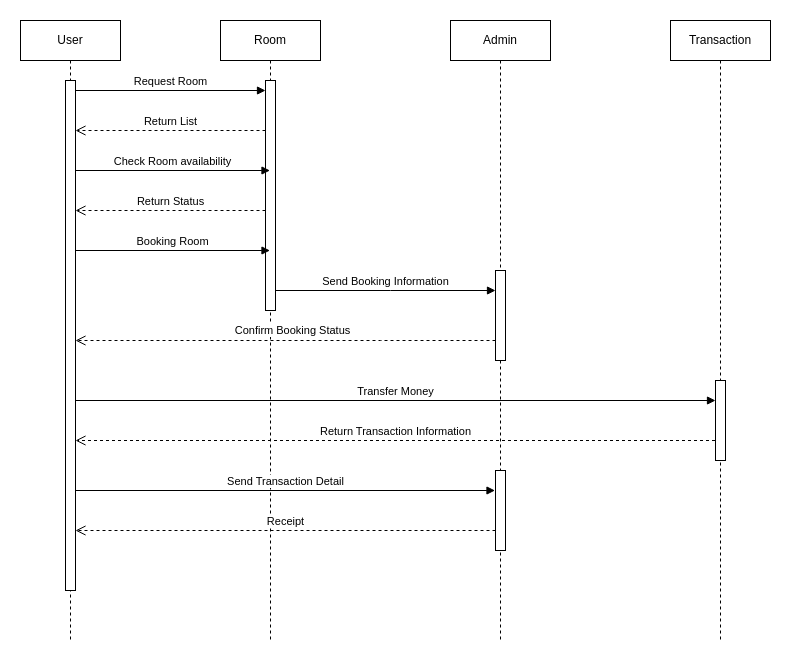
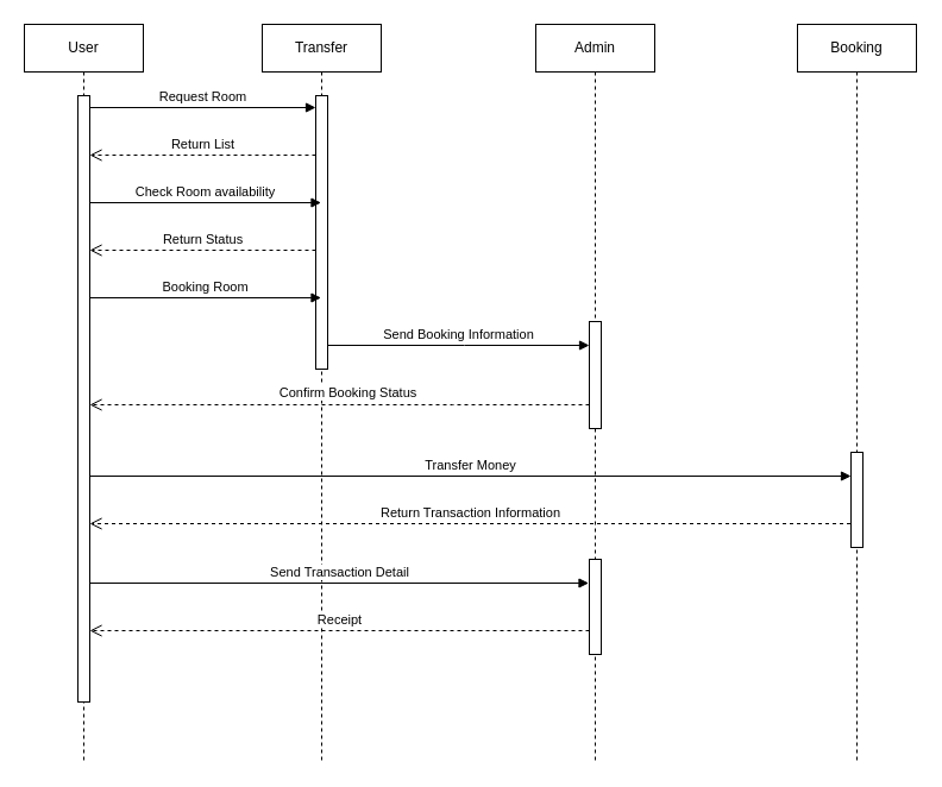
  <mxCell id="0" />
  <mxCell id="1" parent="0" />
- <mxCell id="2" value="Room" style="shape=umlLifeline;perimeter=lifelinePerimeter;whiteSpace=wrap;html=1;container=1;dropTarget=0;collapsible=0;recursiveResize=0;outlineConnect=0;portConstraint=eastwest;newEdgeStyle={&quot;curved&quot;:0,&quot;rounded&quot;:0};" vertex="1" parent="1"><mxGeometry x="220" y="20" width="100" height="620" as="geometry" /></mxCell>
+ <mxCell id="2" value="Transfer" style="shape=umlLifeline;perimeter=lifelinePerimeter;whiteSpace=wrap;html=1;container=1;dropTarget=0;collapsible=0;recursiveResize=0;outlineConnect=0;portConstraint=eastwest;newEdgeStyle={&quot;curved&quot;:0,&quot;rounded&quot;:0};" vertex="1" parent="1"><mxGeometry x="220" y="20" width="100" height="620" as="geometry" /></mxCell>
  <mxCell id="3" value="" style="html=1;points=[[0,0,0,0,5],[0,1,0,0,-5],[1,0,0,0,5],[1,1,0,0,-5]];perimeter=orthogonalPerimeter;outlineConnect=0;targetShapes=umlLifeline;portConstraint=eastwest;newEdgeStyle={&quot;curved&quot;:0,&quot;rounded&quot;:0};" vertex="1" parent="2"><mxGeometry x="45" y="60" width="10" height="230" as="geometry" /></mxCell>
  <mxCell id="4" value="User" style="shape=umlLifeline;perimeter=lifelinePerimeter;whiteSpace=wrap;html=1;container=1;dropTarget=0;collapsible=0;recursiveResize=0;outlineConnect=0;portConstraint=eastwest;newEdgeStyle={&quot;curved&quot;:0,&quot;rounded&quot;:0};" vertex="1" parent="1"><mxGeometry x="20" y="20" width="100" height="620" as="geometry" /></mxCell>
  <mxCell id="5" value="" style="html=1;points=[[0,0,0,0,5],[0,1,0,0,-5],[1,0,0,0,5],[1,1,0,0,-5]];perimeter=orthogonalPerimeter;outlineConnect=0;targetShapes=umlLifeline;portConstraint=eastwest;newEdgeStyle={&quot;curved&quot;:0,&quot;rounded&quot;:0};" vertex="1" parent="4"><mxGeometry x="45" y="60" width="10" height="510" as="geometry" /></mxCell>
  <mxCell id="6" value="Admin" style="shape=umlLifeline;perimeter=lifelinePerimeter;whiteSpace=wrap;html=1;container=1;dropTarget=0;collapsible=0;recursiveResize=0;outlineConnect=0;portConstraint=eastwest;newEdgeStyle={&quot;curved&quot;:0,&quot;rounded&quot;:0};" vertex="1" parent="1"><mxGeometry x="450" y="20" width="100" height="620" as="geometry" /></mxCell>
  <mxCell id="7" value="" style="html=1;points=[[0,0,0,0,5],[0,1,0,0,-5],[1,0,0,0,5],[1,1,0,0,-5]];perimeter=orthogonalPerimeter;outlineConnect=0;targetShapes=umlLifeline;portConstraint=eastwest;newEdgeStyle={&quot;curved&quot;:0,&quot;rounded&quot;:0};" vertex="1" parent="6"><mxGeometry x="45" y="250" width="10" height="90" as="geometry" /></mxCell>
  <mxCell id="8" value="" style="html=1;points=[[0,0,0,0,5],[0,1,0,0,-5],[1,0,0,0,5],[1,1,0,0,-5]];perimeter=orthogonalPerimeter;outlineConnect=0;targetShapes=umlLifeline;portConstraint=eastwest;newEdgeStyle={&quot;curved&quot;:0,&quot;rounded&quot;:0};" vertex="1" parent="6"><mxGeometry x="45" y="450" width="10" height="80" as="geometry" /></mxCell>
- <mxCell id="9" value="Transaction" style="shape=umlLifeline;perimeter=lifelinePerimeter;whiteSpace=wrap;html=1;container=1;dropTarget=0;collapsible=0;recursiveResize=0;outlineConnect=0;portConstraint=eastwest;newEdgeStyle={&quot;curved&quot;:0,&quot;rounded&quot;:0};" vertex="1" parent="1"><mxGeometry x="670" y="20" width="100" height="620" as="geometry" /></mxCell>
+ <mxCell id="9" value="Booking" style="shape=umlLifeline;perimeter=lifelinePerimeter;whiteSpace=wrap;html=1;container=1;dropTarget=0;collapsible=0;recursiveResize=0;outlineConnect=0;portConstraint=eastwest;newEdgeStyle={&quot;curved&quot;:0,&quot;rounded&quot;:0};" vertex="1" parent="1"><mxGeometry x="670" y="20" width="100" height="620" as="geometry" /></mxCell>
  <mxCell id="10" value="" style="html=1;points=[[0,0,0,0,5],[0,1,0,0,-5],[1,0,0,0,5],[1,1,0,0,-5]];perimeter=orthogonalPerimeter;outlineConnect=0;targetShapes=umlLifeline;portConstraint=eastwest;newEdgeStyle={&quot;curved&quot;:0,&quot;rounded&quot;:0};" vertex="1" parent="9"><mxGeometry x="45" y="360" width="10" height="80" as="geometry" /></mxCell>
  <mxCell id="11" value="Request Room" style="html=1;verticalAlign=bottom;endArrow=block;curved=0;rounded=0;entryX=0;entryY=0;entryDx=0;entryDy=5;entryPerimeter=0;exitX=1;exitY=0;exitDx=0;exitDy=5;exitPerimeter=0;" edge="1" parent="1"><mxGeometry width="80" relative="1" as="geometry"><mxPoint x="75" y="90" as="sourcePoint" /><mxPoint x="265" y="90" as="targetPoint" /><mxPoint as="offset" /></mxGeometry></mxCell>
  <mxCell id="12" value="Return List" style="html=1;verticalAlign=bottom;endArrow=open;dashed=1;endSize=8;curved=0;rounded=0;" edge="1" parent="1"><mxGeometry relative="1" as="geometry"><mxPoint x="265" y="130" as="sourcePoint" /><mxPoint x="75" y="130" as="targetPoint" /><mxPoint as="offset" /></mxGeometry></mxCell>
  <mxCell id="13" value="Check Room availability" style="html=1;verticalAlign=bottom;endArrow=block;curved=0;rounded=0;" edge="1" parent="1"><mxGeometry width="80" relative="1" as="geometry"><mxPoint x="75" y="170" as="sourcePoint" /><mxPoint x="269.5" y="170" as="targetPoint" /></mxGeometry></mxCell>
  <mxCell id="14" value="Return Status" style="html=1;verticalAlign=bottom;endArrow=open;dashed=1;endSize=8;curved=0;rounded=0;" edge="1" parent="1"><mxGeometry relative="1" as="geometry"><mxPoint x="265" y="210" as="sourcePoint" /><mxPoint x="75" y="210" as="targetPoint" /></mxGeometry></mxCell>
  <mxCell id="15" value="Booking Room" style="html=1;verticalAlign=bottom;endArrow=block;curved=0;rounded=0;" edge="1" parent="1"><mxGeometry width="80" relative="1" as="geometry"><mxPoint x="75" y="250" as="sourcePoint" /><mxPoint x="269.5" y="250" as="targetPoint" /></mxGeometry></mxCell>
  <mxCell id="16" value="Send Booking Information" style="html=1;verticalAlign=bottom;endArrow=block;curved=0;rounded=0;" edge="1" parent="1" source="3" target="7"><mxGeometry width="80" relative="1" as="geometry"><mxPoint x="330" y="290" as="sourcePoint" /><mxPoint x="420" y="290" as="targetPoint" /><Array as="points"><mxPoint x="390" y="290" /></Array><mxPoint as="offset" /></mxGeometry></mxCell>
  <mxCell id="17" value="" style="html=1;verticalAlign=bottom;endArrow=open;dashed=1;endSize=8;curved=0;rounded=0;" edge="1" parent="1" source="7" target="5"><mxGeometry x="-0.051" y="-10" relative="1" as="geometry"><mxPoint x="490" y="340" as="sourcePoint" /><mxPoint x="80" y="340" as="targetPoint" /><Array as="points"><mxPoint x="380" y="340" /></Array><mxPoint as="offset" /></mxGeometry></mxCell>
  <mxCell id="18" value="Confirm Booking Status" style="edgeLabel;html=1;align=center;verticalAlign=middle;resizable=0;points=[];" vertex="1" connectable="0" parent="17"><mxGeometry x="-0.03" y="-11" relative="1" as="geometry"><mxPoint as="offset" /></mxGeometry></mxCell>
  <mxCell id="19" value="Transfer Money" style="html=1;verticalAlign=bottom;endArrow=block;curved=0;rounded=0;" edge="1" parent="1"><mxGeometry width="80" relative="1" as="geometry"><mxPoint x="75" y="400" as="sourcePoint" /><mxPoint x="715" y="400" as="targetPoint" /></mxGeometry></mxCell>
  <mxCell id="20" value="Return Transaction Information" style="html=1;verticalAlign=bottom;endArrow=open;dashed=1;endSize=8;curved=0;rounded=0;" edge="1" parent="1" target="5"><mxGeometry relative="1" as="geometry"><mxPoint x="714.5" y="440" as="sourcePoint" /><mxPoint x="120" y="440" as="targetPoint" /></mxGeometry></mxCell>
  <mxCell id="21" value="Send Transaction Detail" style="html=1;verticalAlign=bottom;endArrow=block;curved=0;rounded=0;" edge="1" parent="1" source="5"><mxGeometry width="80" relative="1" as="geometry"><mxPoint x="90" y="490" as="sourcePoint" /><mxPoint x="494.5" y="490" as="targetPoint" /></mxGeometry></mxCell>
  <mxCell id="22" value="Receipt" style="html=1;verticalAlign=bottom;endArrow=open;dashed=1;endSize=8;curved=0;rounded=0;" edge="1" parent="1"><mxGeometry relative="1" as="geometry"><mxPoint x="495" y="530" as="sourcePoint" /><mxPoint x="75" y="530" as="targetPoint" /></mxGeometry></mxCell>
